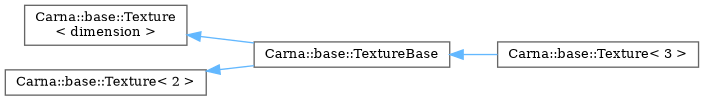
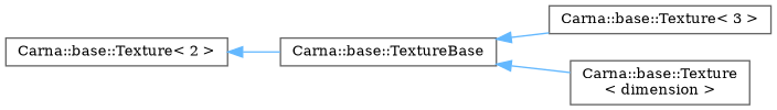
  digraph {
    fontname="DejaVu Serif"
    rankdir=LR
    node [color=grey40 fillcolor=white fontname="DejaVu Serif" fontsize=10 shape=box style=filled]
    edge [color=steelblue1 dir=back fontname="DejaVu Serif" fontsize=10 labelfontname=Helvetica labelfontsize=10 style=solid]
    n1 [height=0.2 label="Carna::base::TextureBase" width=0.4]
    n2 [height=0.2 label="Carna::base::Texture\< 3 \>" width=0.4]
    n3 [height=0.2 label="Carna::base::Texture\l\< dimension \>" width=0.4]
    n4 [height=0.2 label="Carna::base::Texture\< 2 \>" width=0.4]
    n1 -> n2
-   n3 -> n1
+   n1 -> n3
    n4 -> n1
  }
